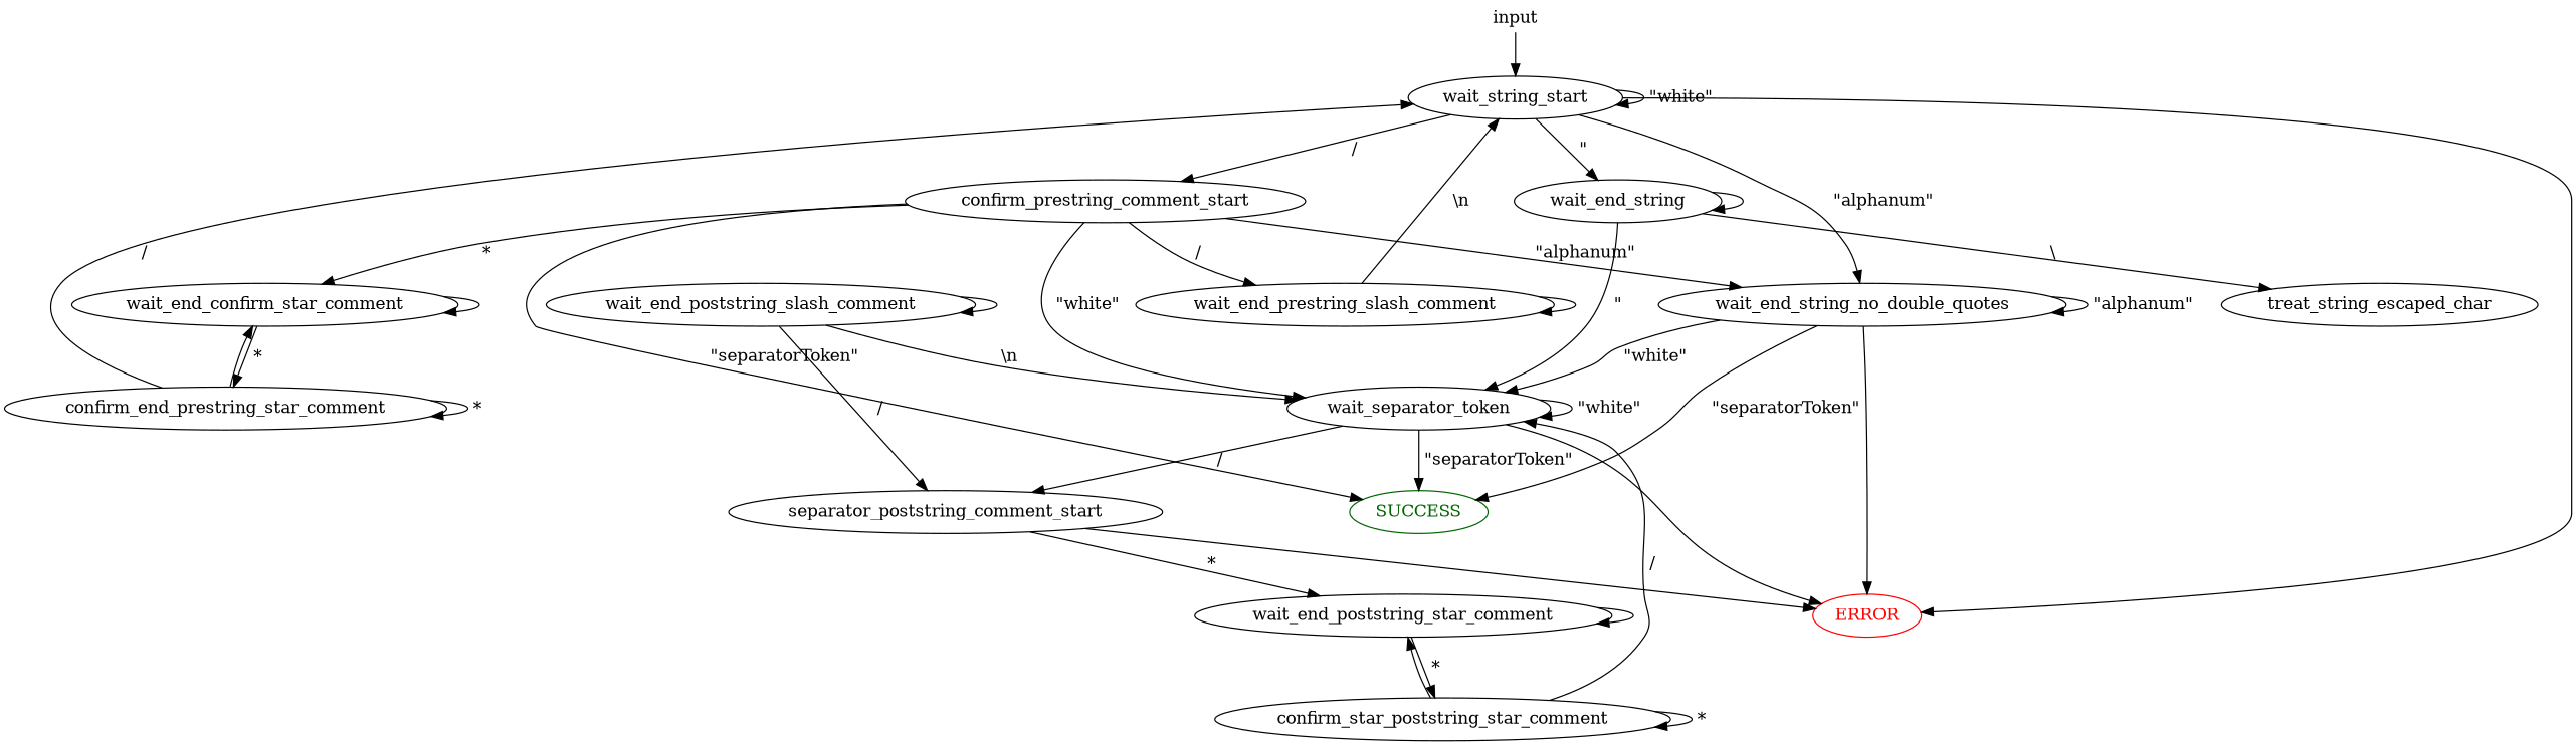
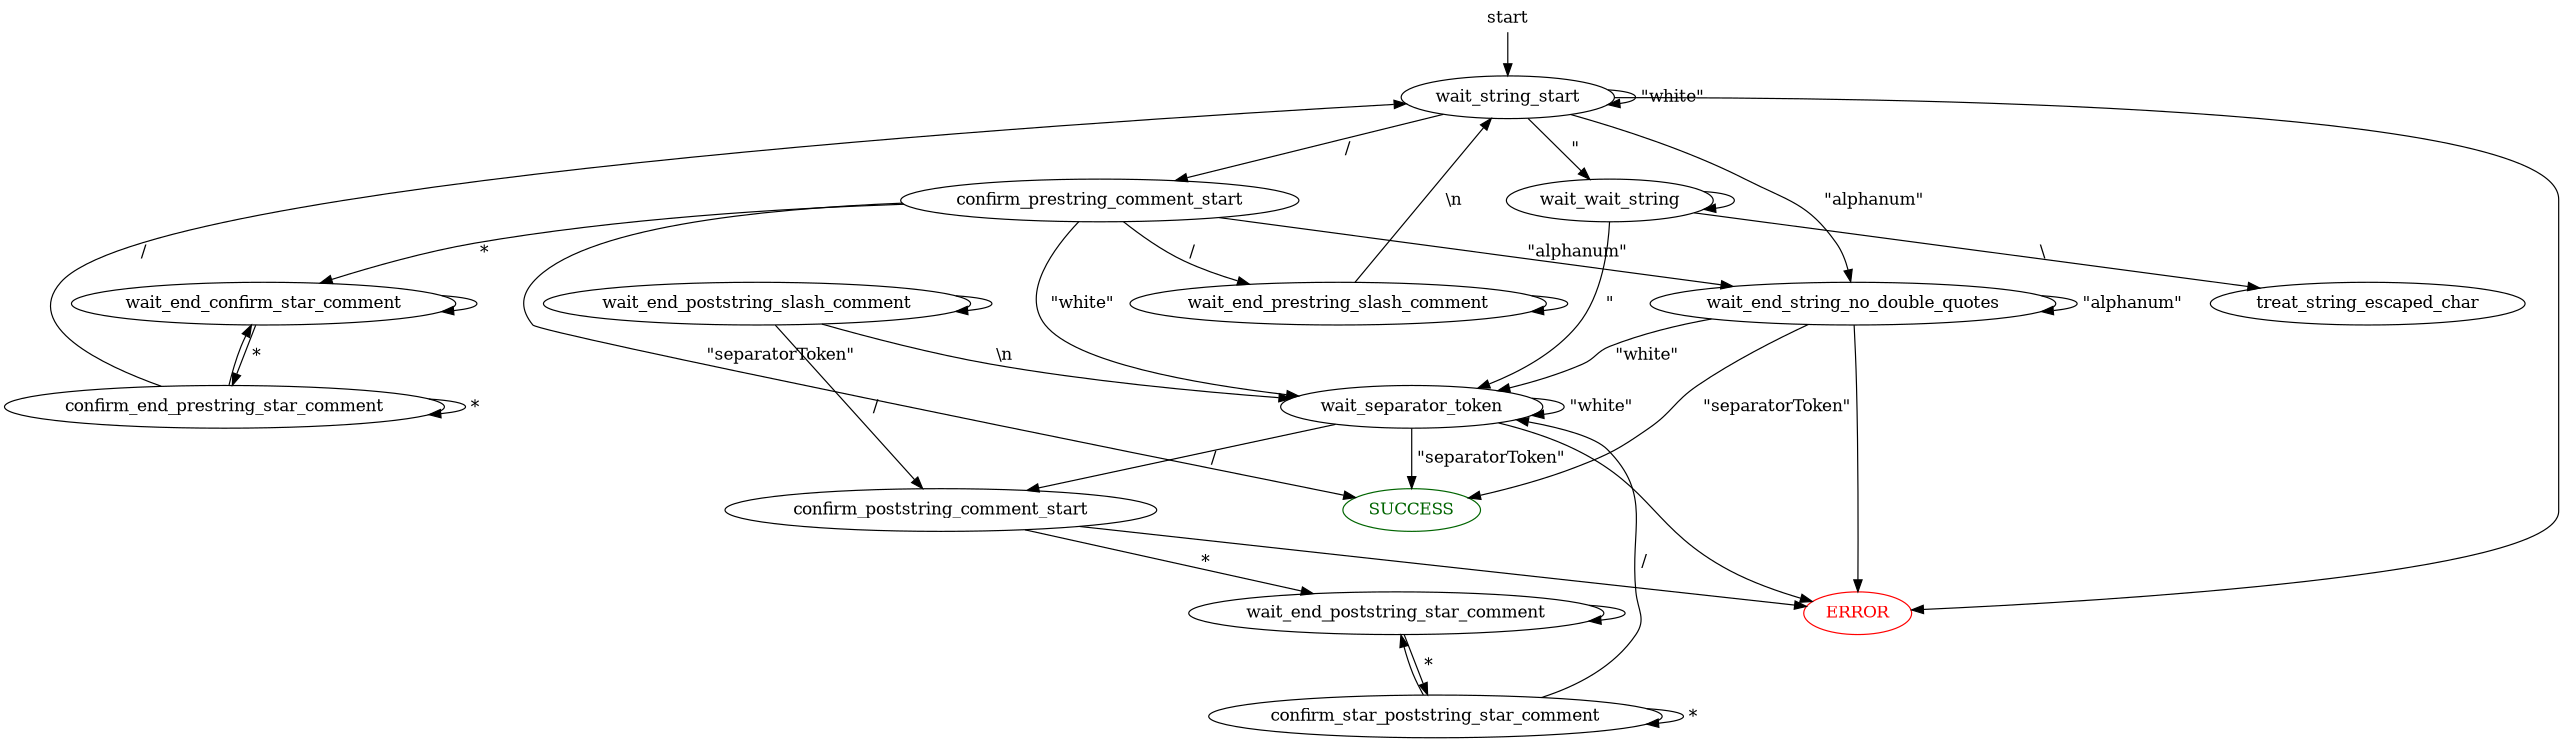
  digraph {
-   input [fixedsize=false height=0 shape=none width=0]
+   input [fixedsize=false height=0 shape=none width=0 label=start]
    wait_string_start
    ERROR [color=red fontcolor=red]
    confirm_prestring_comment_start
    wait_end_string_no_double_quotes
-   wait_end_string
+   wait_end_string [label=wait_wait_string]
    SUCCESS [color=darkgreen fontcolor=darkgreen]
    n8 [label=wait_end_confirm_star_comment]
    wait_end_prestring_slash_comment
    wait_separator_token
    treat_string_escaped_char
    confirm_end_prestring_star_comment
-   confirm_poststring_comment_start [label=separator_poststring_comment_start]
+   confirm_poststring_comment_start
    wait_end_poststring_star_comment
    n15 [label=confirm_star_poststring_star_comment]
    wait_end_poststring_slash_comment
    input -> wait_string_start
    wait_string_start -> wait_string_start [label=" \"white\" "]
    wait_string_start -> ERROR
    wait_string_start -> confirm_prestring_comment_start [label=" / "]
    wait_string_start -> wait_end_string_no_double_quotes [label=" \"alphanum\" "]
    wait_string_start -> wait_end_string [label=" \" "]
    confirm_prestring_comment_start -> wait_end_string_no_double_quotes [label=" \"alphanum\" "]
    confirm_prestring_comment_start -> SUCCESS [label=" \"separatorToken\" "]
    confirm_prestring_comment_start -> n8 [label=" * "]
    confirm_prestring_comment_start -> wait_end_prestring_slash_comment [label=" / "]
    confirm_prestring_comment_start -> wait_separator_token [label=" \"white\" "]
    wait_end_string_no_double_quotes -> ERROR
    wait_end_string_no_double_quotes -> wait_end_string_no_double_quotes [label=" \"alphanum\" "]
    wait_end_string_no_double_quotes -> SUCCESS [label=" \"separatorToken\" "]
    wait_end_string_no_double_quotes -> wait_separator_token [label=" \"white\" "]
    wait_end_string -> wait_end_string
    wait_end_string -> wait_separator_token [label=" \" "]
    wait_end_string -> treat_string_escaped_char [label=" \\ "]
    n8 -> n8
    n8 -> confirm_end_prestring_star_comment [label=" * "]
    wait_end_prestring_slash_comment -> wait_string_start [label=" \\n "]
    wait_end_prestring_slash_comment -> wait_end_prestring_slash_comment
    wait_separator_token -> ERROR
    wait_separator_token -> SUCCESS [label=" \"separatorToken\" "]
    wait_separator_token -> wait_separator_token [label=" \"white\" "]
    wait_separator_token -> confirm_poststring_comment_start [label=" / "]
    confirm_end_prestring_star_comment -> wait_string_start [label=" / "]
    confirm_end_prestring_star_comment -> n8
    confirm_end_prestring_star_comment -> confirm_end_prestring_star_comment [label=" * "]
    confirm_poststring_comment_start -> ERROR
    confirm_poststring_comment_start -> wait_end_poststring_star_comment [label=" * "]
    wait_end_poststring_star_comment -> wait_end_poststring_star_comment
    wait_end_poststring_star_comment -> n15 [label=" * "]
    n15 -> wait_separator_token [label=" / "]
    n15 -> wait_end_poststring_star_comment
    n15 -> n15 [label=" * "]
    wait_end_poststring_slash_comment -> wait_separator_token [label=" \\n "]
    wait_end_poststring_slash_comment -> confirm_poststring_comment_start [label=" / "]
    wait_end_poststring_slash_comment -> wait_end_poststring_slash_comment
  }
